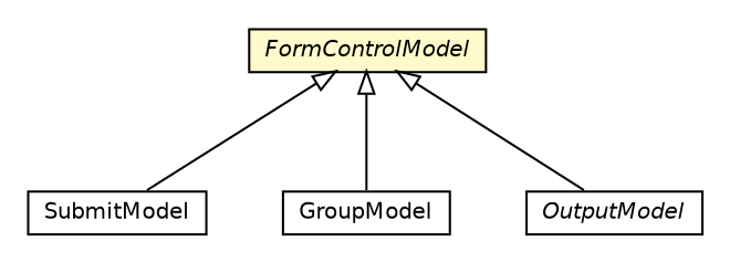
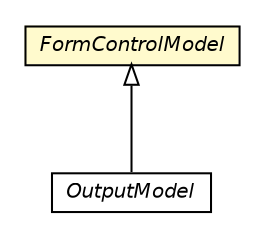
  digraph {
    nodesep=0.25
    ranksep=0.5
    node [fontcolor=black fontname=Helvetica fontsize=10.0 shape=plaintext]
    edge [arrowtail=empty dir=back fontname=Helvetica fontsize=10 headport=p labelfontname=Helvetica labelfontsize=10 tailport=p]
-   n1 [label=<<table title="org.universAAL.ui.ui.handler.web.html.model.SubmitModel" border="0" cellborder="1" cellspacing="0" cellpadding="2" port="p" href="./SubmitModel.html"> 		<tr><td><table border="0" cellspacing="0" cellpadding="1"> <tr><td align="center" balign="center"> SubmitModel </td></tr> 		</table></td></tr> 		</table>>]
-   n2 [label=<<table title="org.universAAL.ui.ui.handler.web.html.model.GroupModel" border="0" cellborder="1" cellspacing="0" cellpadding="2" port="p" href="./GroupModel.html"> 		<tr><td><table border="0" cellspacing="0" cellpadding="1"> <tr><td align="center" balign="center"> GroupModel </td></tr> 		</table></td></tr> 		</table>>]
    n3 [label=<<table title="org.universAAL.ui.ui.handler.web.html.model.FormControlModel" border="0" cellborder="1" cellspacing="0" cellpadding="2" port="p" bgcolor="lemonChiffon" href="./FormControlModel.html"> 		<tr><td><table border="0" cellspacing="0" cellpadding="1"> <tr><td align="center" balign="center"><font face="Helvetica-Oblique"> FormControlModel </font></td></tr> 		</table></td></tr> 		</table>>]
    n4 [label=<<table title="org.universAAL.ui.ui.handler.web.html.model.OutputModel" border="0" cellborder="1" cellspacing="0" cellpadding="2" port="p" href="./OutputModel.html"> 		<tr><td><table border="0" cellspacing="0" cellpadding="1"> <tr><td align="center" balign="center"><font face="Helvetica-Oblique"> OutputModel </font></td></tr> 		</table></td></tr> 		</table>>]
-   n3 -> n1
-   n3 -> n2
    n3 -> n4
  }
